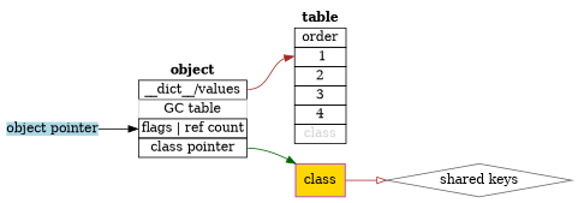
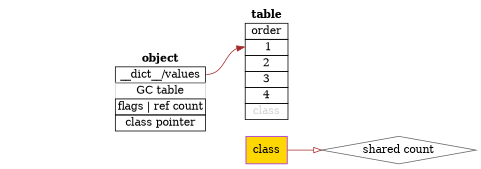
  digraph {
    rankdir=LR
    node [shape=none style=filled]
    edge [arrowhead=normal color=brown]
    n1 [color=purple fillcolor=gold label=class shape=box]
-   n2 [color=gray40 fillcolor=white label="shared keys" shape=diamond]
+   n2 [color=gray40 fillcolor=white label="shared count" shape=diamond]
    n3 [label=<<table border="0" cellspacing="0">                     <tr><td><b>object</b></td></tr>                     <tr><td port="values" border="1">__dict__/values</td></tr>                     <tr><td border="1" color = "lightgrey" >GC table</td></tr>                     <tr><td port="p0" border="1">flags | ref count</td></tr>                     <tr><td port="cls" border="1">class pointer</td></tr>                 </table>> style=""]
    n4 [label=<<table border="0" cellspacing="0">                     <tr><td><b>table</b></td></tr>                     <tr><td border="1">order</td></tr>                     <tr><td port="p0" border="1">     1    </td></tr>                     <tr><td border="1"> 2 </td></tr>                     <tr><td border="1"> 3 </td></tr>                     <tr><td border="1"> 4 </td></tr>                     <tr><td border="1"><font color = "lightgray">class</font></td></tr>                 </table>> style=""]
-   n5 [color=gray40 fillcolor=lightblue label="object pointer" shape=plain]
    n1 -> n2 [arrowhead=onormal]
-   n3 -> n1 [color=darkgreen tailport=cls]
    n3 -> n4 [headport=p0 tailport=values]
-   n5 -> n3 [color=black headport=p0]
  }
